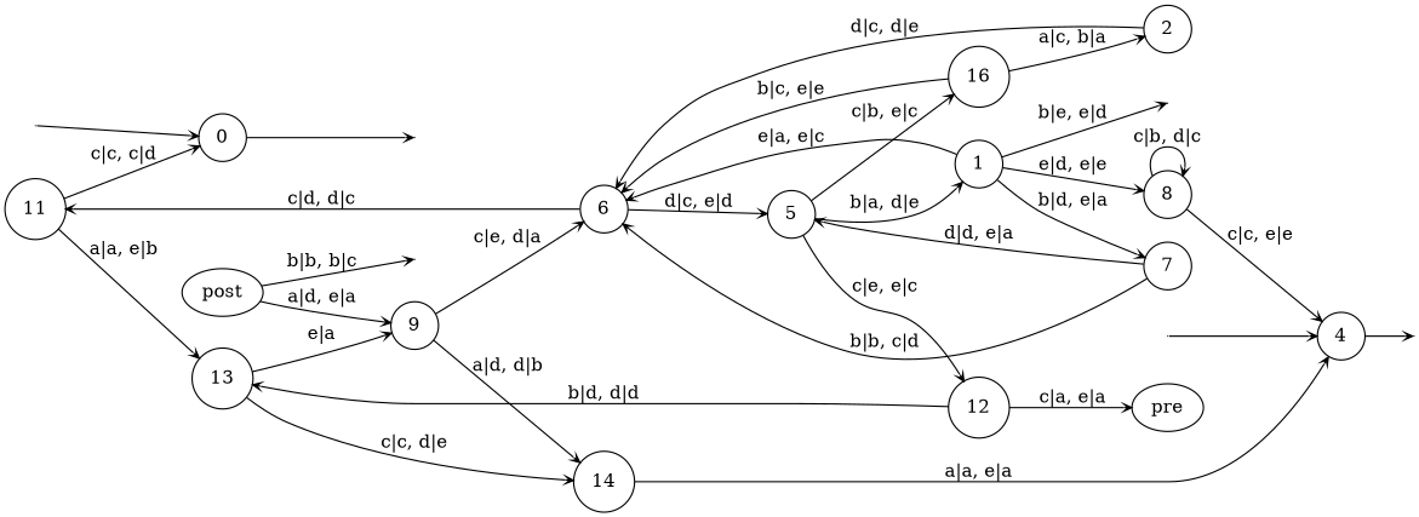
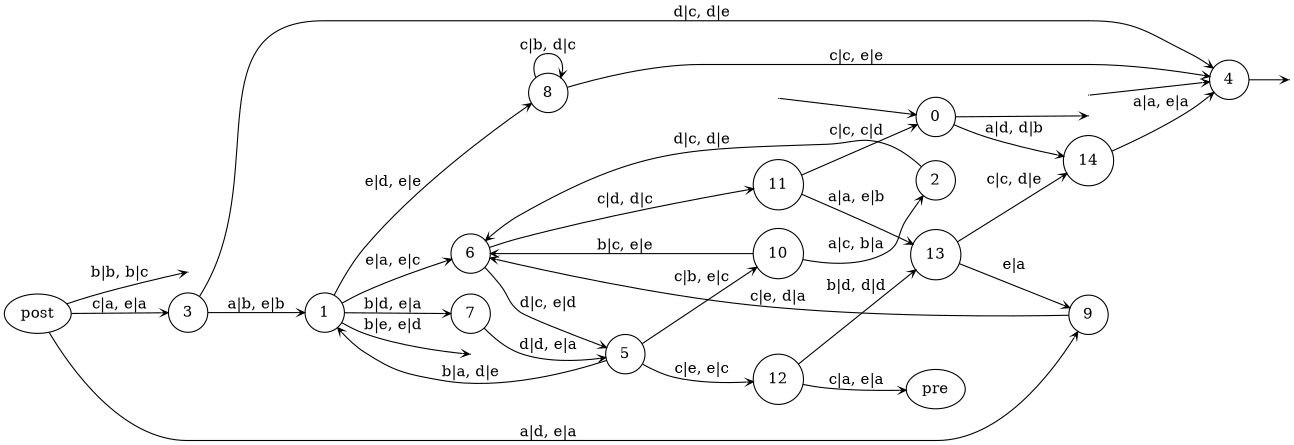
  digraph {
    rankdir=LR
    vcsn_context="lat<letterset<char_letters(abcde)>, letterset<char_letters(abcde)>>, b"
    node [shape=circle style=rounded]
    edge [arrowhead=vee arrowsize=.6]
    I0 [shape=point width=0 style=""]
    I4 [shape=point width=0 style=""]
    Fpost [shape=point width=0 style=""]
    F0 [shape=point width=0 style=""]
    F1 [shape=point width=0 style=""]
    F4 [shape=point width=0 style=""]
    0 [width=0.5]
    1 [width=0.5]
    2 [width=0.5]
+   3 [width=0.5]
    4 [width=0.5]
    5 [width=0.5]
    6 [width=0.5]
    7 [width=0.5]
    8 [width=0.5]
    9 [width=0.5]
-   10 [width=0.5 label=16]
+   10 [width=0.5]
    11 [width=0.5]
    12 [width=0.5]
    13 [width=0.5]
    14 [width=0.5]
    pre [shape="" style=""]
    post [shape="" style=""]
    subgraph sub_1 {
      I0
      I4
      Fpost
      F0
      F1
      F4
    }
    subgraph sub_2 {
      0
      1
      2
+     3
      4
      5
      6
      7
      8
      9
      10
      11
      12
      13
      14
    }
    I0 -> 0
    I4 -> 4
    0 -> F0
-   9 -> 14 [label="a|d, d|b"]
+   0 -> 14 [label="a|d, d|b"]
    1 -> F1 [label="b|e, e|d"]
    1 -> 6 [label="e|a, e|c"]
    1 -> 7 [label="b|d, e|a"]
    1 -> 8 [label="e|d, e|e"]
    2 -> 6 [label="d|c, d|e"]
+   3 -> 1 [label="a|b, e|b"]
+   3 -> 4 [label="d|c, d|e"]
    4 -> F4
    5 -> 1 [label="b|a, d|e"]
    5 -> 10 [label="c|b, e|c"]
    5 -> 12 [label="c|e, e|c"]
    6 -> 5 [label="d|c, e|d"]
    6 -> 11 [label="c|d, d|c"]
    7 -> 5 [label="d|d, e|a"]
-   7 -> 6 [label="b|b, c|d"]
    8 -> 4 [label="c|c, e|e"]
    8 -> 8 [label="c|b, d|c"]
    9 -> 6 [label="c|e, d|a"]
    10 -> 2 [label="a|c, b|a"]
    10 -> 6 [label="b|c, e|e"]
    11 -> 0 [label="c|c, c|d"]
    11 -> 13 [label="a|a, e|b"]
    12 -> 13 [label="b|d, d|d"]
    12 -> pre [label="c|a, e|a"]
    13 -> 9 [label="e|a"]
    13 -> 14 [label="c|c, d|e"]
    14 -> 4 [label="a|a, e|a"]
    post -> Fpost [label="b|b, b|c"]
+   post -> 3 [label="c|a, e|a"]
    post -> 9 [label="a|d, e|a"]
  }
